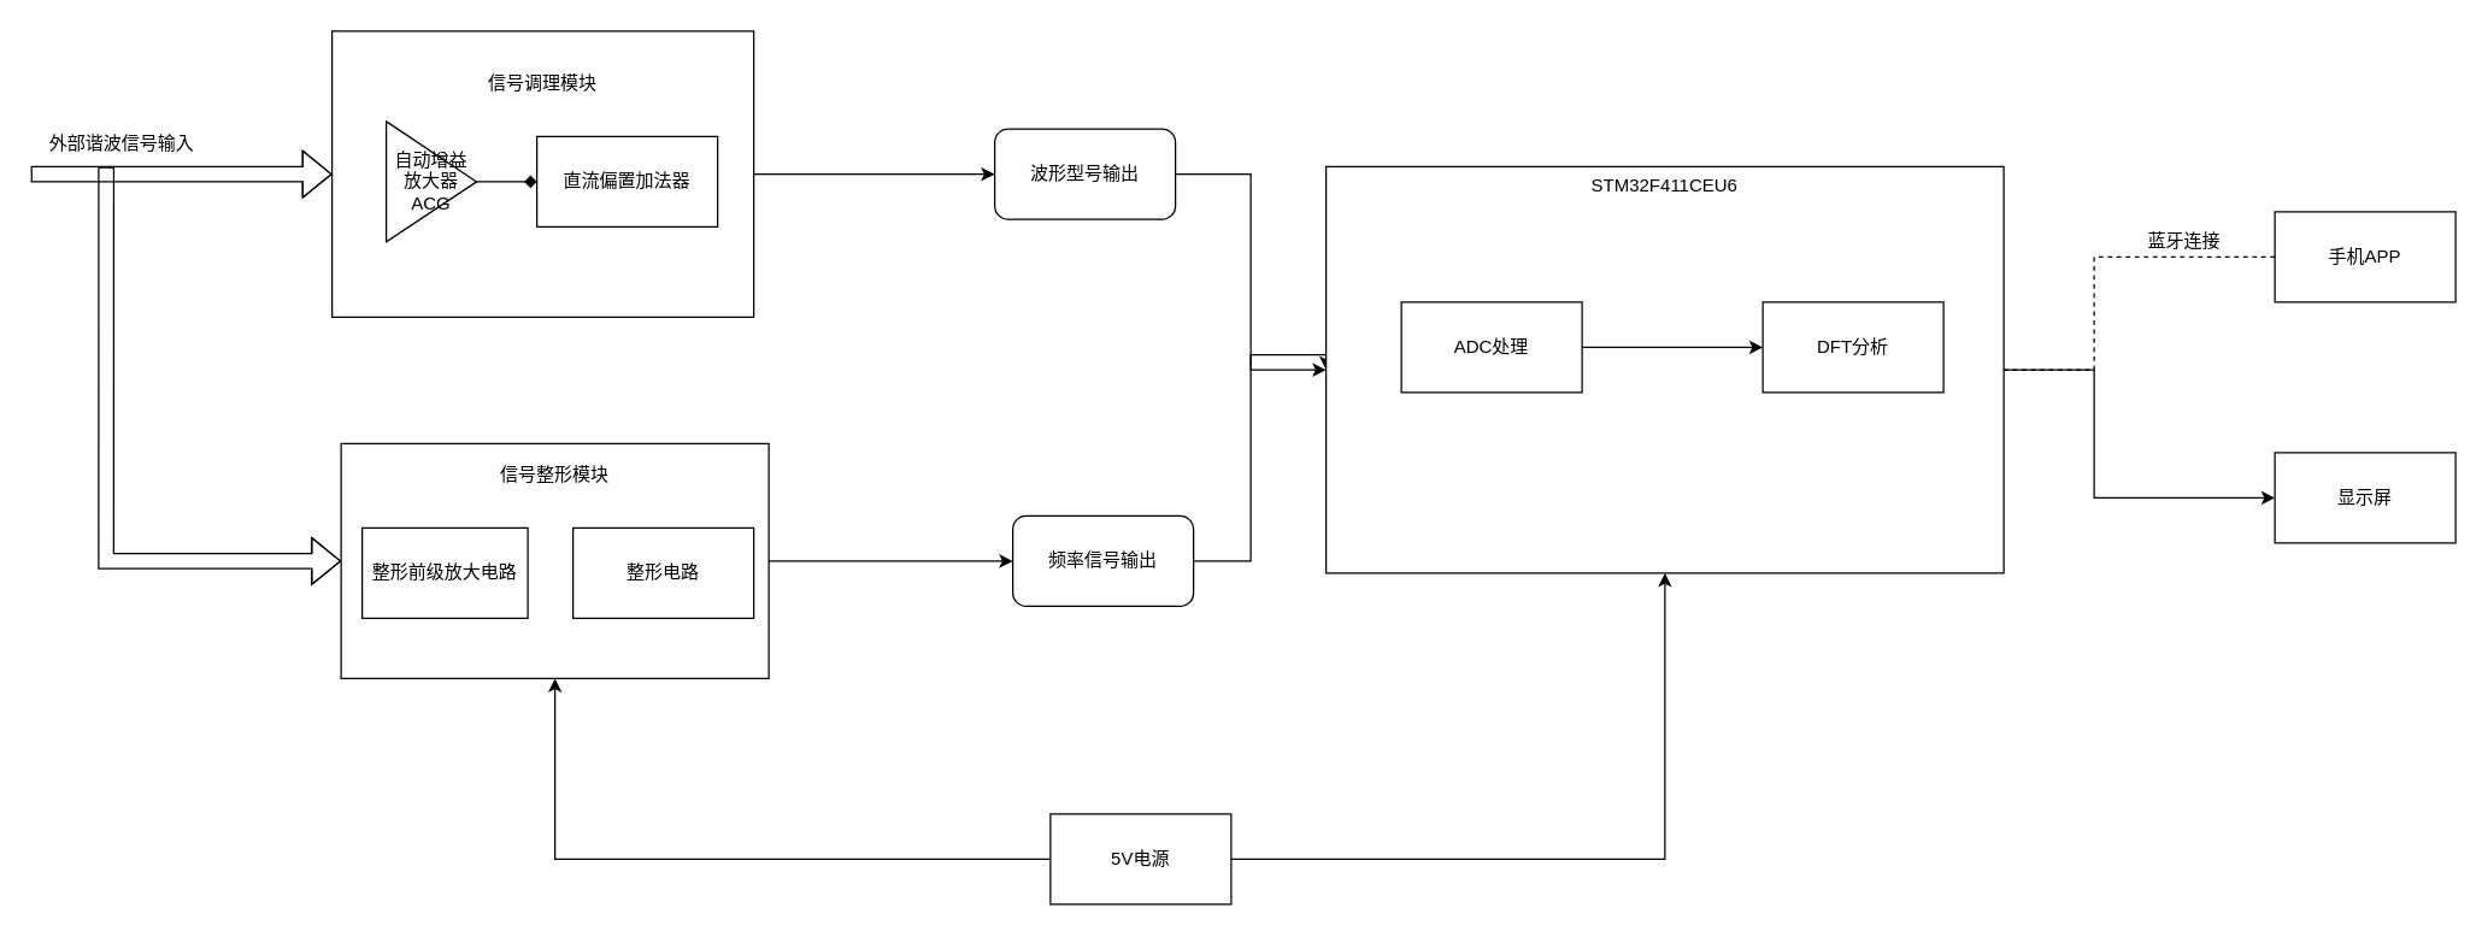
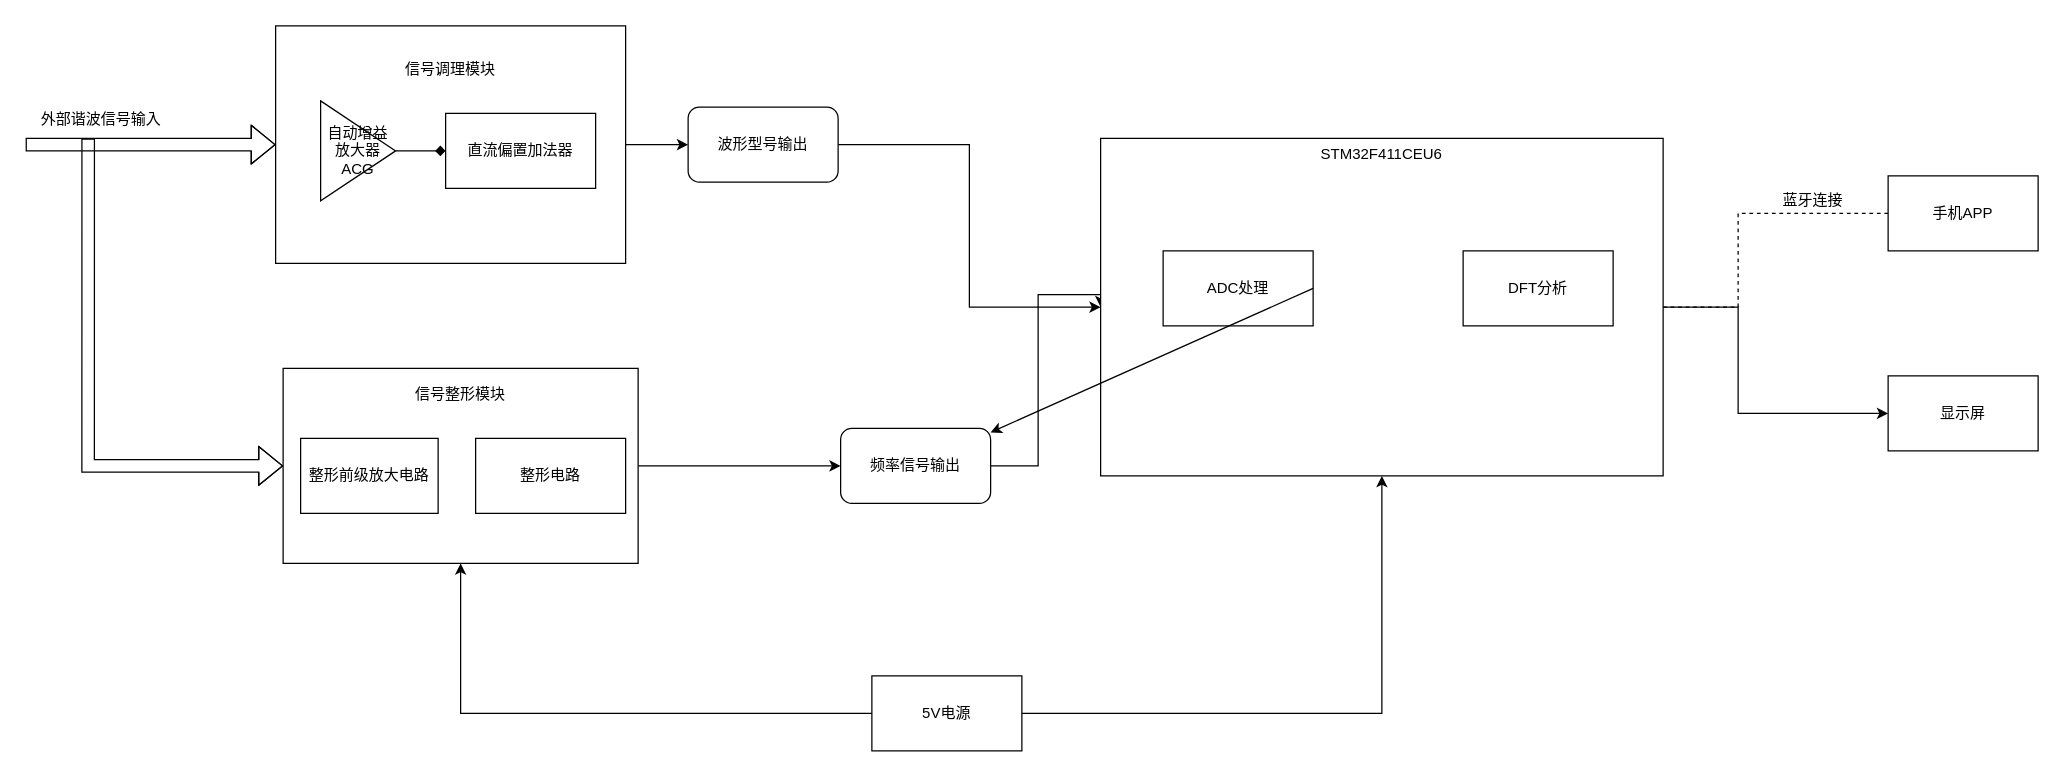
  <mxCell id="0" />
  <mxCell id="1" parent="0" />
  <mxCell id="2" style="edgeStyle=orthogonalEdgeStyle;rounded=0;orthogonalLoop=1;jettySize=auto;html=1;entryX=0;entryY=0.5;entryDx=0;entryDy=0;exitX=0.417;exitY=1;exitDx=0;exitDy=0;exitPerimeter=0;shape=flexArrow;" edge="1" parent="1" source="3" target="11"><mxGeometry relative="1" as="geometry" /></mxCell>
  <mxCell id="3" value="外部谐波信号输入" style="text;html=1;align=center;verticalAlign=middle;resizable=0;points=[];autosize=1;strokeColor=none;fillColor=none;" vertex="1" parent="1"><mxGeometry x="20" y="80" width="120" height="30" as="geometry" /></mxCell>
  <mxCell id="4" value="" style="group" vertex="1" connectable="0" parent="1"><mxGeometry x="220" y="20" width="280" height="190" as="geometry" /></mxCell>
  <mxCell id="5" value="" style="rounded=0;whiteSpace=wrap;html=1;" vertex="1" parent="4"><mxGeometry width="280" height="190" as="geometry" /></mxCell>
  <mxCell id="6" value="" style="edgeStyle=orthogonalEdgeStyle;rounded=0;orthogonalLoop=1;jettySize=auto;html=1;endArrow=diamond;" edge="1" parent="4" source="7" target="8"><mxGeometry relative="1" as="geometry" /></mxCell>
  <mxCell id="7" value="自动增益放大器ACG" style="triangle;whiteSpace=wrap;html=1;" vertex="1" parent="4"><mxGeometry x="36" y="60" width="60" height="80" as="geometry" /></mxCell>
  <mxCell id="8" value="直流偏置加法器" style="rounded=0;whiteSpace=wrap;html=1;" vertex="1" parent="4"><mxGeometry x="136" y="70" width="120" height="60" as="geometry" /></mxCell>
  <mxCell id="9" value="信号调理模块" style="text;html=1;align=center;verticalAlign=middle;whiteSpace=wrap;rounded=0;" vertex="1" parent="4"><mxGeometry x="92" y="20" width="96" height="30" as="geometry" /></mxCell>
  <mxCell id="10" value="" style="edgeStyle=orthogonalEdgeStyle;rounded=0;orthogonalLoop=1;jettySize=auto;html=1;" edge="1" parent="1" source="11" target="20"><mxGeometry relative="1" as="geometry" /></mxCell>
  <mxCell id="11" value="" style="rounded=0;whiteSpace=wrap;html=1;" vertex="1" parent="1"><mxGeometry x="226" y="294" width="284" height="156" as="geometry" /></mxCell>
  <mxCell id="12" value="信号整形模块" style="text;html=1;align=center;verticalAlign=middle;whiteSpace=wrap;rounded=0;" vertex="1" parent="1"><mxGeometry x="323" y="300" width="90" height="30" as="geometry" /></mxCell>
  <mxCell id="13" value="整形前级放大电路" style="rounded=0;whiteSpace=wrap;html=1;" vertex="1" parent="1"><mxGeometry x="240" y="350" width="110" height="60" as="geometry" /></mxCell>
  <mxCell id="14" value="整形电路" style="rounded=0;whiteSpace=wrap;html=1;" vertex="1" parent="1"><mxGeometry x="380" y="350" width="120" height="60" as="geometry" /></mxCell>
  <mxCell id="15" value="" style="shape=flexArrow;endArrow=classic;html=1;rounded=0;entryX=0;entryY=0.5;entryDx=0;entryDy=0;" edge="1" parent="1" target="5"><mxGeometry width="50" height="50" relative="1" as="geometry"><mxPoint x="20" y="115" as="sourcePoint" /><mxPoint x="100" y="120" as="targetPoint" /><Array as="points"><mxPoint x="60" y="115" /></Array></mxGeometry></mxCell>
  <mxCell id="16" style="edgeStyle=orthogonalEdgeStyle;rounded=0;orthogonalLoop=1;jettySize=auto;html=1;entryX=0;entryY=0.5;entryDx=0;entryDy=0;" edge="1" parent="1" source="17" target="21"><mxGeometry relative="1" as="geometry" /></mxCell>
- <mxCell id="17" value="波形型号输出" style="whiteSpace=wrap;html=1;rounded=1;" vertex="1" parent="1"><mxGeometry x="660" y="85" width="120" height="60" as="geometry" /></mxCell>
+ <mxCell id="17" value="波形型号输出" style="whiteSpace=wrap;html=1;rounded=1;" vertex="1" parent="1"><mxGeometry x="550" y="85" width="120" height="60" as="geometry" /></mxCell>
  <mxCell id="18" value="" style="edgeStyle=orthogonalEdgeStyle;rounded=0;orthogonalLoop=1;jettySize=auto;html=1;" edge="1" parent="1" source="5" target="17"><mxGeometry relative="1" as="geometry" /></mxCell>
  <mxCell id="19" style="edgeStyle=orthogonalEdgeStyle;rounded=0;orthogonalLoop=1;jettySize=auto;html=1;exitX=1;exitY=0.5;exitDx=0;exitDy=0;entryX=0;entryY=0.5;entryDx=0;entryDy=0;" edge="1" parent="1" source="20" target="21"><mxGeometry relative="1" as="geometry"><mxPoint x="830" y="230" as="targetPoint" /><Array as="points"><mxPoint x="830" y="372" /><mxPoint x="830" y="235" /></Array></mxGeometry></mxCell>
  <mxCell id="20" value="频率信号输出" style="whiteSpace=wrap;html=1;rounded=1;" vertex="1" parent="1"><mxGeometry x="672" y="342" width="120" height="60" as="geometry" /></mxCell>
  <mxCell id="21" value="" style="rounded=0;whiteSpace=wrap;html=1;" vertex="1" parent="1"><mxGeometry x="880" y="110" width="450" height="270" as="geometry" /></mxCell>
  <mxCell id="22" value="STM32F411CEU6&lt;div&gt;&lt;br&gt;&lt;/div&gt;" style="text;html=1;align=center;verticalAlign=middle;whiteSpace=wrap;rounded=0;" vertex="1" parent="1"><mxGeometry x="1075" y="115" width="60" height="30" as="geometry" /></mxCell>
  <mxCell id="23" value="ADC处理" style="rounded=0;whiteSpace=wrap;html=1;" vertex="1" parent="1"><mxGeometry x="930" y="200" width="120" height="60" as="geometry" /></mxCell>
  <mxCell id="24" value="DFT分析" style="rounded=0;whiteSpace=wrap;html=1;" vertex="1" parent="1"><mxGeometry x="1170" y="200" width="120" height="60" as="geometry" /></mxCell>
- <mxCell id="25" value="" style="endArrow=classic;html=1;rounded=0;exitX=1;exitY=0.5;exitDx=0;exitDy=0;" edge="1" parent="1" source="23" target="24"><mxGeometry width="50" height="50" relative="1" as="geometry"><mxPoint x="1040" y="300" as="sourcePoint" /><mxPoint x="1090" y="250" as="targetPoint" /></mxGeometry></mxCell>
+ <mxCell id="25" value="" style="endArrow=classic;html=1;rounded=0;exitX=1;exitY=0.5;exitDx=0;exitDy=0;" edge="1" parent="1" source="23" target="20"><mxGeometry width="50" height="50" relative="1" as="geometry"><mxPoint x="1040" y="300" as="sourcePoint" /><mxPoint x="1090" y="250" as="targetPoint" /></mxGeometry></mxCell>
  <mxCell id="26" value="显示屏" style="rounded=0;whiteSpace=wrap;html=1;" vertex="1" parent="1"><mxGeometry x="1510" y="300" width="120" height="60" as="geometry" /></mxCell>
  <mxCell id="27" value="" style="endArrow=classic;html=1;rounded=0;entryX=0;entryY=0.5;entryDx=0;entryDy=0;exitX=1;exitY=0.5;exitDx=0;exitDy=0;" edge="1" parent="1" source="21" target="26"><mxGeometry width="50" height="50" relative="1" as="geometry"><mxPoint x="1390" y="330" as="sourcePoint" /><mxPoint x="1370" y="230" as="targetPoint" /><Array as="points"><mxPoint x="1390" y="245" /><mxPoint x="1390" y="330" /></Array></mxGeometry></mxCell>
  <mxCell id="28" value="" style="endArrow=none;dashed=1;html=1;rounded=0;exitX=1;exitY=0.5;exitDx=0;exitDy=0;entryX=0;entryY=0.5;entryDx=0;entryDy=0;" edge="1" parent="1" source="21" target="29"><mxGeometry width="50" height="50" relative="1" as="geometry"><mxPoint x="1500" y="270" as="sourcePoint" /><mxPoint x="1510" y="170" as="targetPoint" /><Array as="points"><mxPoint x="1390" y="245" /><mxPoint x="1390" y="170" /></Array></mxGeometry></mxCell>
  <mxCell id="29" value="手机APP" style="rounded=0;whiteSpace=wrap;html=1;" vertex="1" parent="1"><mxGeometry x="1510" y="140" width="120" height="60" as="geometry" /></mxCell>
  <mxCell id="30" value="蓝牙连接" style="text;html=1;align=center;verticalAlign=middle;whiteSpace=wrap;rounded=0;" vertex="1" parent="1"><mxGeometry x="1420" y="145" width="60" height="30" as="geometry" /></mxCell>
  <mxCell id="31" value="5V电源" style="rounded=0;whiteSpace=wrap;html=1;" vertex="1" parent="1"><mxGeometry x="697" y="540" width="120" height="60" as="geometry" /></mxCell>
  <mxCell id="32" value="" style="endArrow=classic;html=1;rounded=0;exitX=0;exitY=0.5;exitDx=0;exitDy=0;entryX=0.5;entryY=1;entryDx=0;entryDy=0;" edge="1" parent="1" source="31" target="11"><mxGeometry width="50" height="50" relative="1" as="geometry"><mxPoint x="590" y="600" as="sourcePoint" /><mxPoint x="640" y="550" as="targetPoint" /><Array as="points"><mxPoint x="368" y="570" /></Array></mxGeometry></mxCell>
  <mxCell id="33" value="" style="endArrow=classic;html=1;rounded=0;exitX=1;exitY=0.5;exitDx=0;exitDy=0;entryX=0.5;entryY=1;entryDx=0;entryDy=0;" edge="1" parent="1" source="31" target="21"><mxGeometry width="50" height="50" relative="1" as="geometry"><mxPoint x="1010" y="580" as="sourcePoint" /><mxPoint x="1060" y="530" as="targetPoint" /><Array as="points"><mxPoint x="1105" y="570" /></Array></mxGeometry></mxCell>
